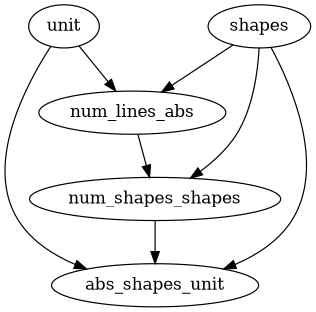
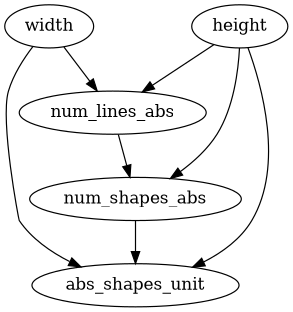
  digraph {
-   width [label=unit]
+   width
    num_lines_abs
    n3 [label=abs_shapes_unit]
-   num_shapes_abs [label=num_shapes_shapes]
-   height [label=shapes]
+   num_shapes_abs
+   height
    width -> num_lines_abs
    width -> n3
    num_lines_abs -> num_shapes_abs
    num_shapes_abs -> n3
    height -> num_lines_abs
    height -> n3
    height -> num_shapes_abs
  }
